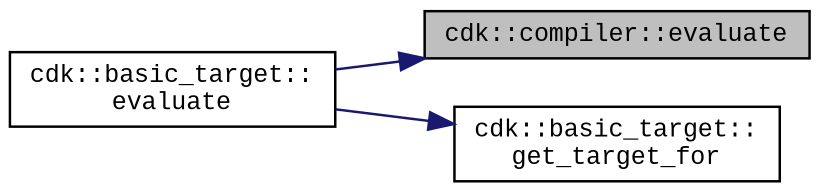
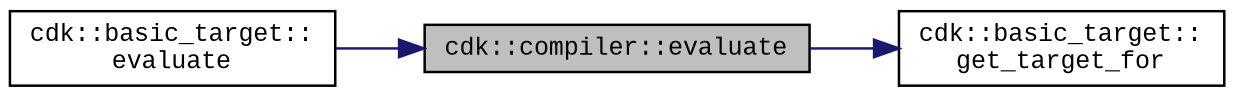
  digraph {
    fontname="Liberation Mono"
    rankdir=LR
    node [color=black fillcolor=white fontname="Liberation Mono" fontsize=10 shape=record style=filled]
    edge [color=midnightblue fontname="Liberation Mono" fontsize=10 labelfontname=Helvetica labelfontsize=10 style=solid]
    n1 [fillcolor=grey75 fontcolor=black height=0.2 label="cdk::compiler::evaluate" width=0.4]
    n2 [height=0.2 label="cdk::basic_target::\lget_target_for" width=0.4]
    n3 [height=0.2 label="cdk::basic_target::\levaluate" width=0.4]
-   n3 -> n2
+   n1 -> n2
    n3 -> n1
  }
